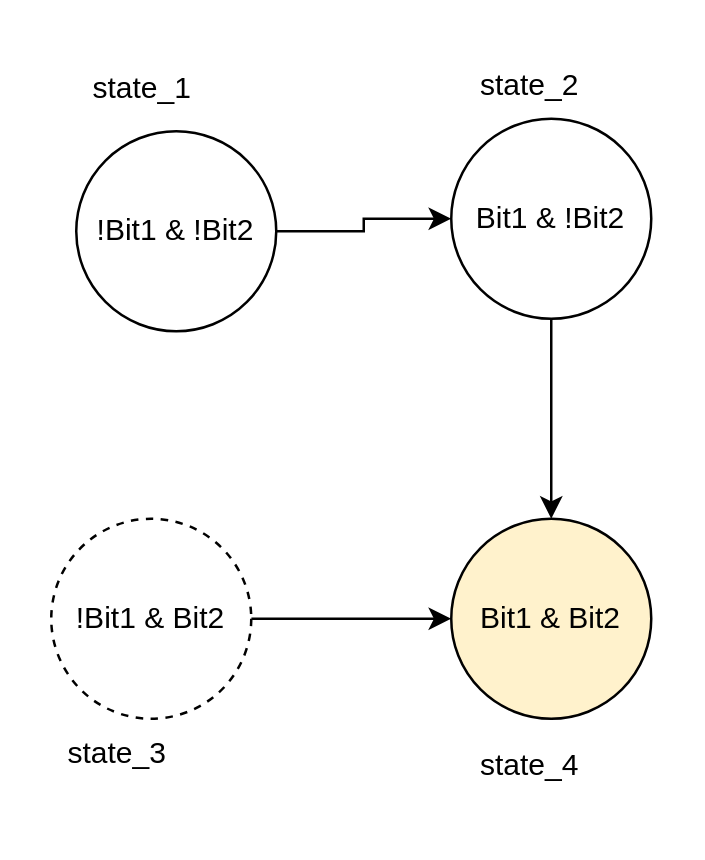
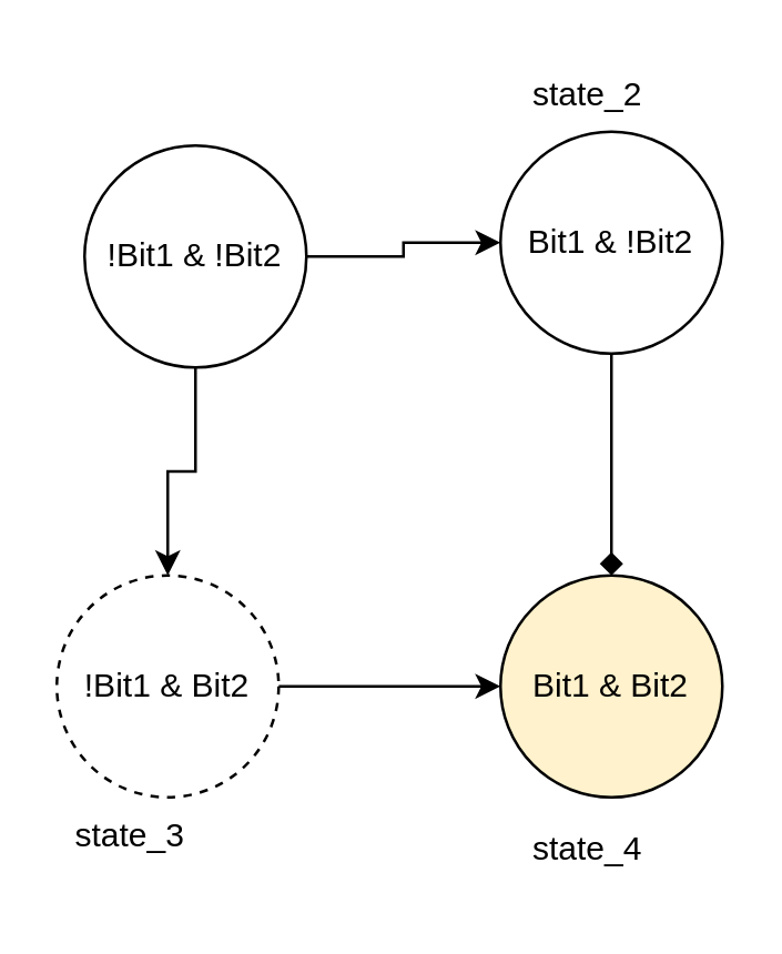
  <mxCell id="0" />
  <mxCell id="1" parent="0" />
  <mxCell id="2" value="" style="edgeStyle=orthogonalEdgeStyle;rounded=0;orthogonalLoop=1;jettySize=auto;html=1;" edge="1" parent="1" source="4" target="9"><mxGeometry relative="1" as="geometry" /></mxCell>
+ <mxCell id="3" value="" style="edgeStyle=orthogonalEdgeStyle;rounded=0;orthogonalLoop=1;jettySize=auto;html=1;" edge="1" parent="1" source="4" target="6"><mxGeometry relative="1" as="geometry" /></mxCell>
  <mxCell id="4" value="!Bit1 &amp;amp; !Bit2" style="ellipse;whiteSpace=wrap;html=1;aspect=fixed;" vertex="1" parent="1"><mxGeometry x="30" y="52" width="80" height="80" as="geometry" /></mxCell>
  <mxCell id="5" value="" style="edgeStyle=orthogonalEdgeStyle;rounded=0;orthogonalLoop=1;jettySize=auto;html=1;" edge="1" parent="1" source="6" target="7"><mxGeometry relative="1" as="geometry" /></mxCell>
  <mxCell id="6" value="&lt;span&gt;!Bit1 &amp;amp; Bit2&lt;/span&gt;" style="ellipse;whiteSpace=wrap;html=1;aspect=fixed;dashed=1;" vertex="1" parent="1"><mxGeometry x="20" y="207" width="80" height="80" as="geometry" /></mxCell>
  <mxCell id="7" value="&lt;span&gt;Bit1 &amp;amp; Bit2&lt;/span&gt;" style="ellipse;whiteSpace=wrap;html=1;aspect=fixed;fillColor=#fff2cc;" vertex="1" parent="1"><mxGeometry x="180" y="207" width="80" height="80" as="geometry" /></mxCell>
- <mxCell id="8" value="" style="edgeStyle=orthogonalEdgeStyle;rounded=0;orthogonalLoop=1;jettySize=auto;html=1;" edge="1" parent="1" source="9" target="7"><mxGeometry relative="1" as="geometry" /></mxCell>
+ <mxCell id="8" value="" style="edgeStyle=orthogonalEdgeStyle;rounded=0;orthogonalLoop=1;jettySize=auto;html=1;endArrow=diamond;" edge="1" parent="1" source="9" target="7"><mxGeometry relative="1" as="geometry" /></mxCell>
  <mxCell id="9" value="&lt;span&gt;Bit1 &amp;amp; !Bit2&lt;/span&gt;" style="ellipse;whiteSpace=wrap;html=1;aspect=fixed;" vertex="1" parent="1"><mxGeometry x="180" y="47" width="80" height="80" as="geometry" /></mxCell>
- <mxCell id="10" value="state_1" style="text;html=1;resizable=0;points=[];autosize=1;align=left;verticalAlign=top;spacingTop=-4;" vertex="1" parent="1"><mxGeometry x="35" y="25" width="50" height="20" as="geometry" /></mxCell>
  <mxCell id="11" value="state_2" style="text;html=1;" vertex="1" parent="1"><mxGeometry x="190" y="20" width="60" height="30" as="geometry" /></mxCell>
  <mxCell id="12" value="state_3" style="text;html=1;" vertex="1" parent="1"><mxGeometry x="25" y="287" width="60" height="30" as="geometry" /></mxCell>
  <mxCell id="13" value="state_4" style="text;html=1;" vertex="1" parent="1"><mxGeometry x="190" y="292" width="60" height="30" as="geometry" /></mxCell>
